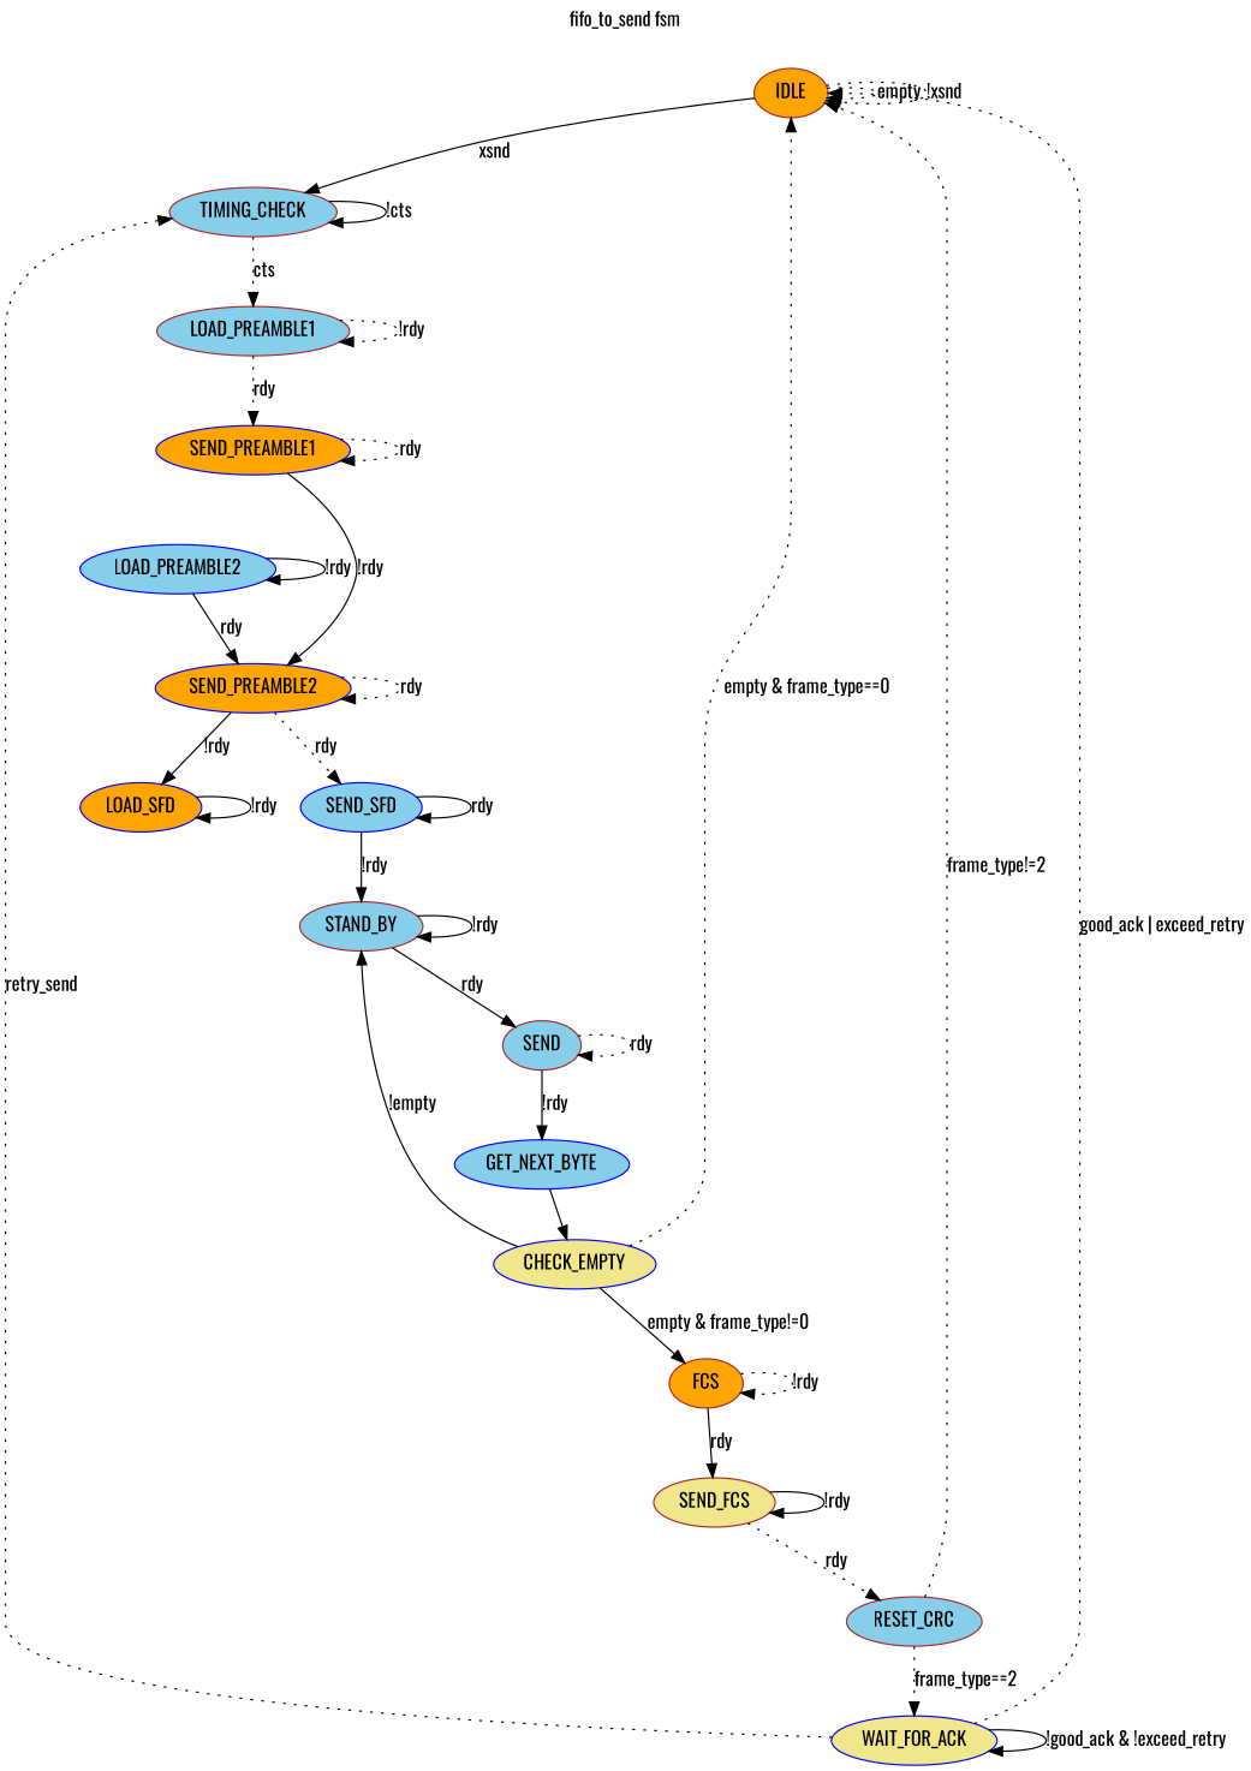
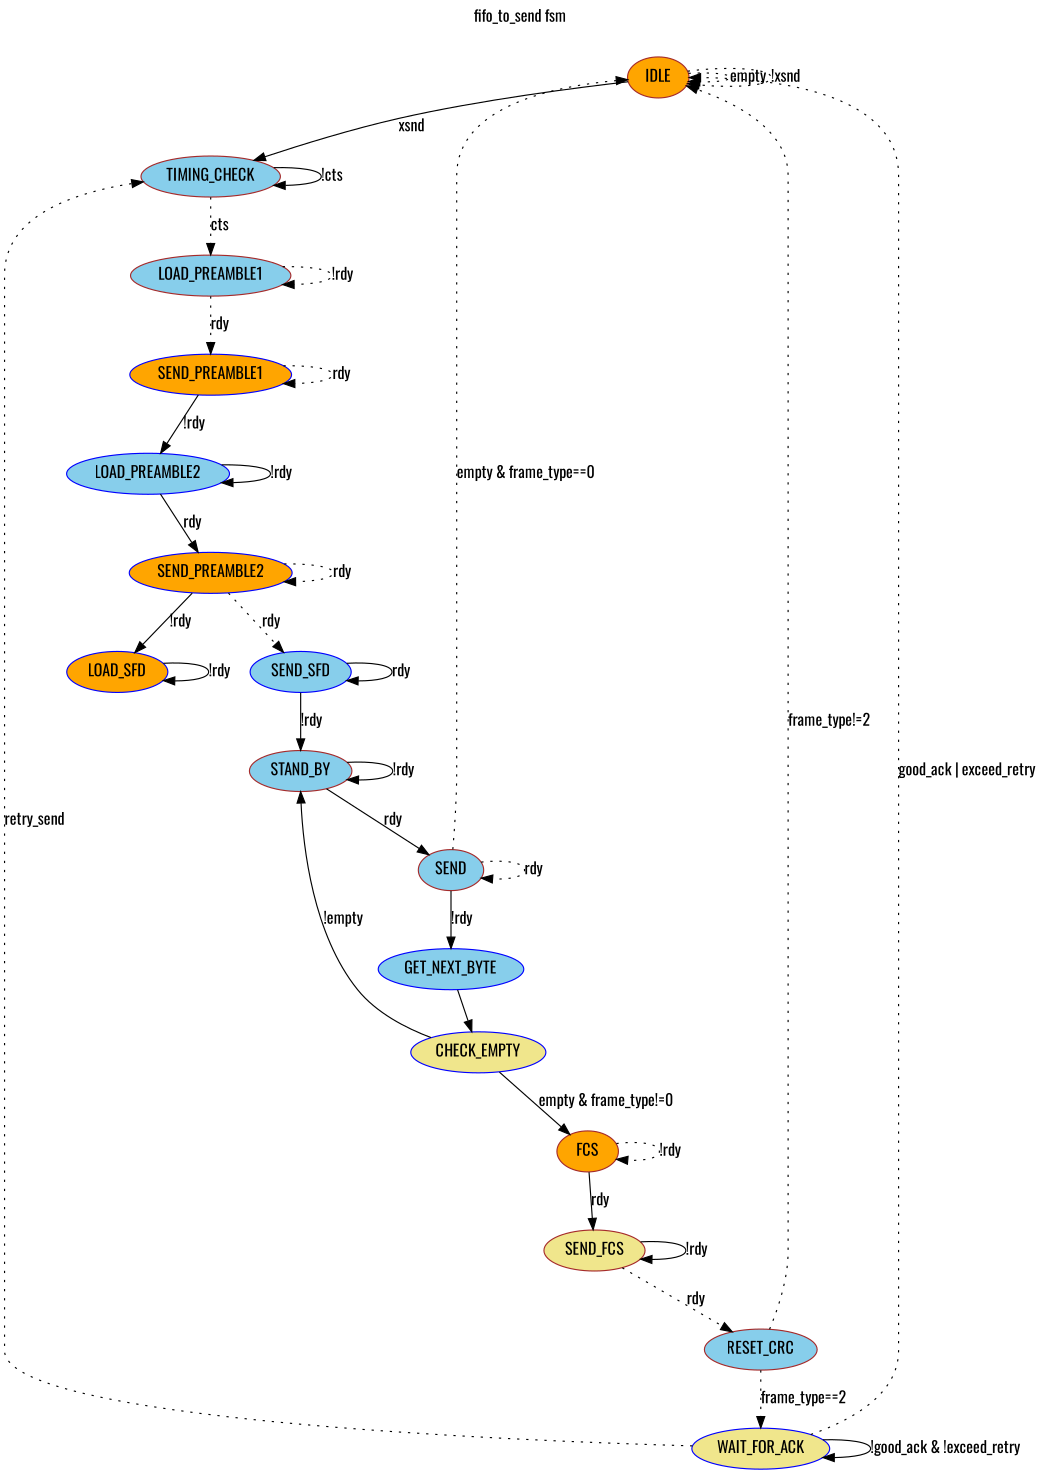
  digraph {
    fontname=Oswald
    label="fifo_to_send fsm"
    labelloc=t
    nodesep=0.5
    node [color=brown fillcolor=skyblue fontname=Oswald style=filled]
    edge [fontname=Oswald style=solid]
    IDLE [fillcolor=orange]
    TIMING_CHECK
    LOAD_PREAMBLE1
    SEND_PREAMBLE1 [color=blue fillcolor=orange]
    LOAD_PREAMBLE2 [color=blue]
    SEND_PREAMBLE2 [color=blue fillcolor=orange]
    LOAD_SFD [color=blue fillcolor=orange]
    SEND_SFD [color=blue]
    STAND_BY
    SEND
    GET_NEXT_BYTE [color=blue]
    CHECK_EMPTY [color=blue fillcolor=khaki]
    FCS [fillcolor=orange]
    SEND_FCS [fillcolor=khaki]
    RESET_CRC
    WAIT_FOR_ACK [color=blue fillcolor=khaki]
    IDLE -> IDLE [label=empty style=dotted]
    IDLE -> IDLE [label="!xsnd" style=dotted]
    IDLE -> TIMING_CHECK [label=xsnd]
    TIMING_CHECK -> TIMING_CHECK [label="!cts"]
    TIMING_CHECK -> LOAD_PREAMBLE1 [label=cts style=dotted]
    LOAD_PREAMBLE1 -> LOAD_PREAMBLE1 [label="!rdy" style=dotted]
    LOAD_PREAMBLE1 -> SEND_PREAMBLE1 [label=rdy style=dotted]
    SEND_PREAMBLE1 -> SEND_PREAMBLE1 [label=rdy style=dotted]
-   SEND_PREAMBLE1 -> SEND_PREAMBLE2 [label="!rdy"]
+   SEND_PREAMBLE1 -> LOAD_PREAMBLE2 [label="!rdy"]
    LOAD_PREAMBLE2 -> LOAD_PREAMBLE2 [label="!rdy"]
    LOAD_PREAMBLE2 -> SEND_PREAMBLE2 [label=rdy]
    SEND_PREAMBLE2 -> SEND_PREAMBLE2 [label=rdy style=dotted]
    SEND_PREAMBLE2 -> LOAD_SFD [label="!rdy"]
    SEND_PREAMBLE2 -> SEND_SFD [label=rdy style=dotted]
    LOAD_SFD -> LOAD_SFD [label="!rdy"]
    SEND_SFD -> SEND_SFD [label=rdy]
    SEND_SFD -> STAND_BY [label="!rdy"]
    STAND_BY -> STAND_BY [label="!rdy"]
    STAND_BY -> SEND [label=rdy]
    SEND -> SEND [label=rdy style=dotted]
    SEND -> GET_NEXT_BYTE [label="!rdy"]
    GET_NEXT_BYTE -> CHECK_EMPTY
-   CHECK_EMPTY -> IDLE [label="empty & frame_type==0" style=dotted]
+   SEND -> IDLE [label="empty & frame_type==0" style=dotted]
    CHECK_EMPTY -> STAND_BY [label="!empty"]
    CHECK_EMPTY -> FCS [label="empty & frame_type!=0"]
    FCS -> FCS [label="!rdy" style=dotted]
    FCS -> SEND_FCS [label=rdy]
    SEND_FCS -> SEND_FCS [label="!rdy"]
    SEND_FCS -> RESET_CRC [label=rdy style=dotted]
    RESET_CRC -> IDLE [label="frame_type!=2" style=dotted]
    RESET_CRC -> WAIT_FOR_ACK [label="frame_type==2" style=dotted]
    WAIT_FOR_ACK -> IDLE [label="good_ack | exceed_retry" style=dotted]
    WAIT_FOR_ACK -> TIMING_CHECK [label=retry_send style=dotted]
    WAIT_FOR_ACK -> WAIT_FOR_ACK [label="!good_ack & !exceed_retry"]
  }
